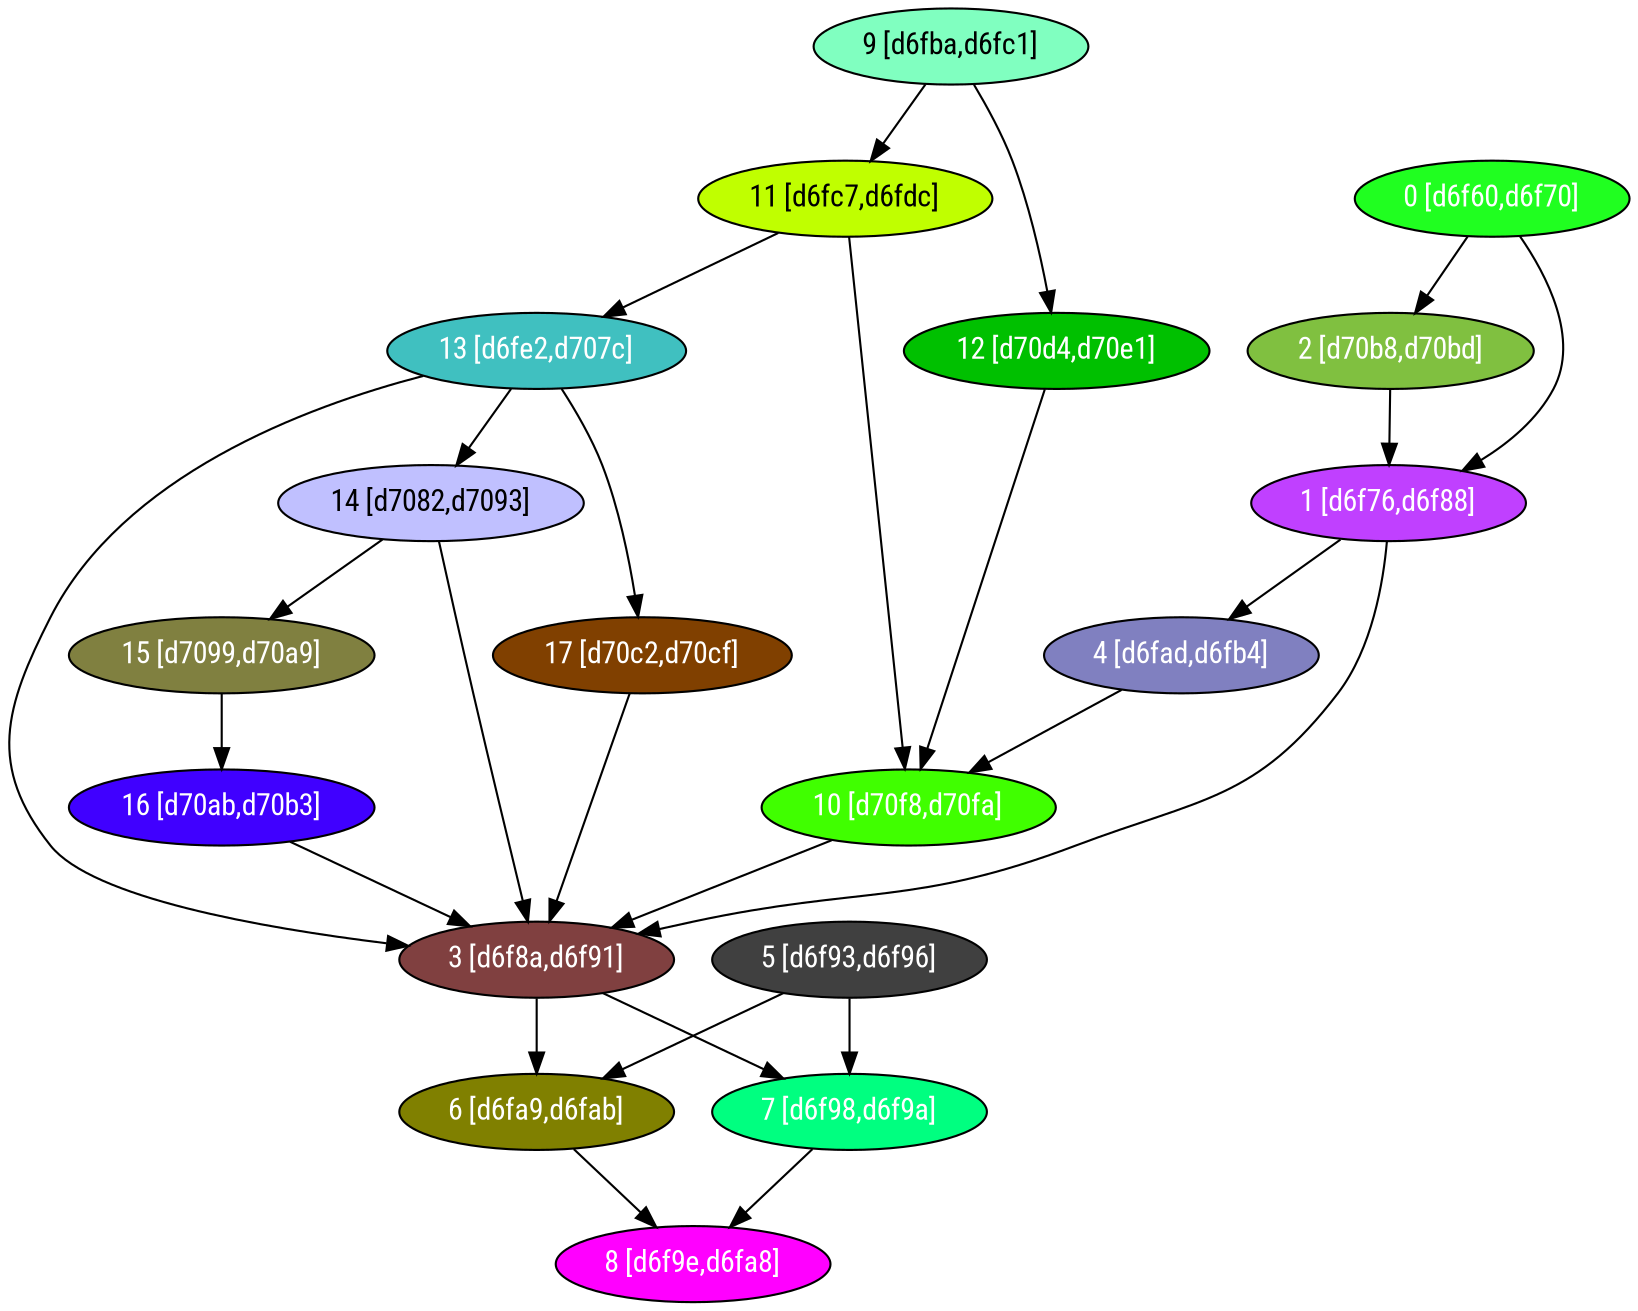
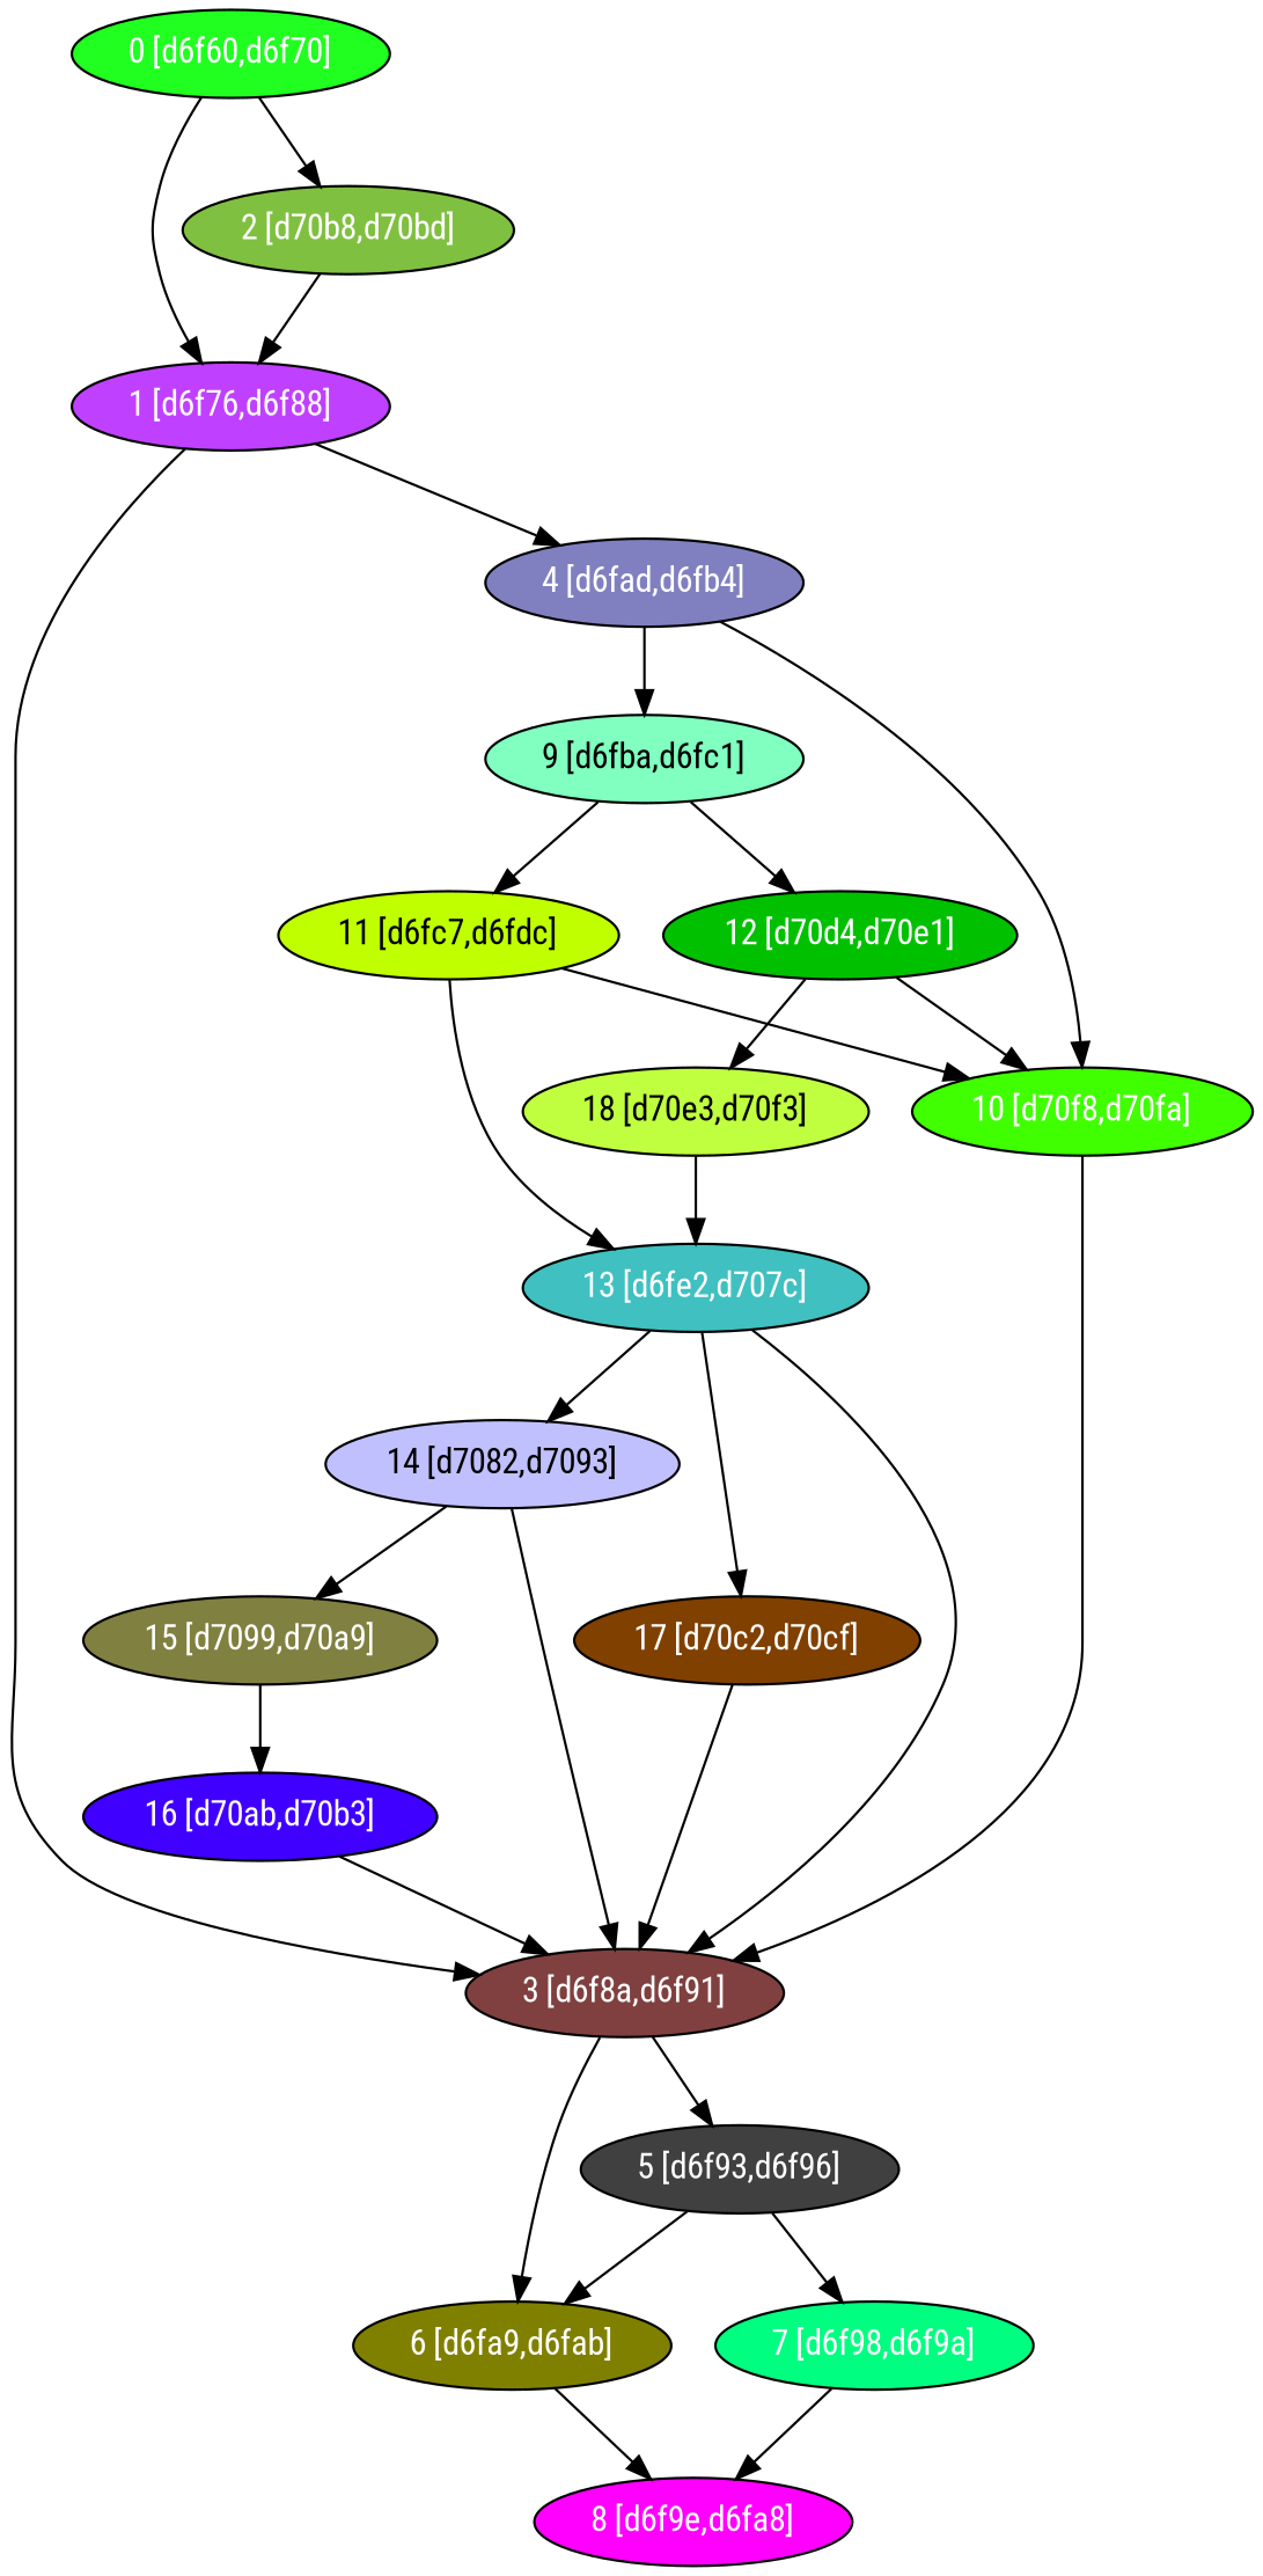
  digraph {
    fontname="Roboto Condensed"
    node [fontcolor="#ffffff" fontname="Roboto Condensed" shape=oval style=filled]
    edge [fontname="Roboto Condensed"]
    n1 [fillcolor="#20FF20" label="0 [d6f60,d6f70]"]
    n2 [fillcolor="#C040FF" label="1 [d6f76,d6f88]"]
    n3 [fillcolor="#80C040" label="2 [d70b8,d70bd]"]
    n4 [fillcolor="#804040" label="3 [d6f8a,d6f91]"]
    n5 [fillcolor="#8080C0" label="4 [d6fad,d6fb4]"]
    n6 [fillcolor="#404040" label="5 [d6f93,d6f96]"]
    n7 [fillcolor="#808000" label="6 [d6fa9,d6fab]"]
    n8 [fillcolor="#80FFC0" fontcolor="#000000" label="9 [d6fba,d6fc1]"]
    n9 [fillcolor="#40FF00" label="10 [d70f8,d70fa]"]
    n10 [fillcolor="#00FF80" label="7 [d6f98,d6f9a]"]
    n11 [fillcolor="#FF00FF" label="8 [d6f9e,d6fa8]"]
    n12 [fillcolor="#C0FF00" fontcolor="#000000" label="11 [d6fc7,d6fdc]"]
    n13 [fillcolor="#00C000" label="12 [d70d4,d70e1]"]
    n14 [fillcolor="#40C0C0" label="13 [d6fe2,d707c]"]
+   n15 [fillcolor="#C0FF40" fontcolor="#000000" label="18 [d70e3,d70f3]"]
    n16 [fillcolor="#C0C0FF" fontcolor="#000000" label="14 [d7082,d7093]"]
    n17 [fillcolor="#804000" label="17 [d70c2,d70cf]"]
    n18 [fillcolor="#808040" label="15 [d7099,d70a9]"]
    n19 [fillcolor="#4000FF" label="16 [d70ab,d70b3]"]
    n1 -> n2
    n1 -> n3
    n2 -> n4
    n2 -> n5
    n3 -> n2
-   n4 -> n10
+   n4 -> n6
    n4 -> n7
+   n5 -> n8
    n5 -> n9
    n6 -> n7
    n6 -> n10
    n7 -> n11
    n8 -> n12
    n8 -> n13
    n9 -> n4
    n10 -> n11
    n12 -> n9
    n12 -> n14
    n13 -> n9
+   n13 -> n15
    n14 -> n4
    n14 -> n16
    n14 -> n17
+   n15 -> n14
    n16 -> n4
    n16 -> n18
    n17 -> n4
    n18 -> n19
    n19 -> n4
  }
